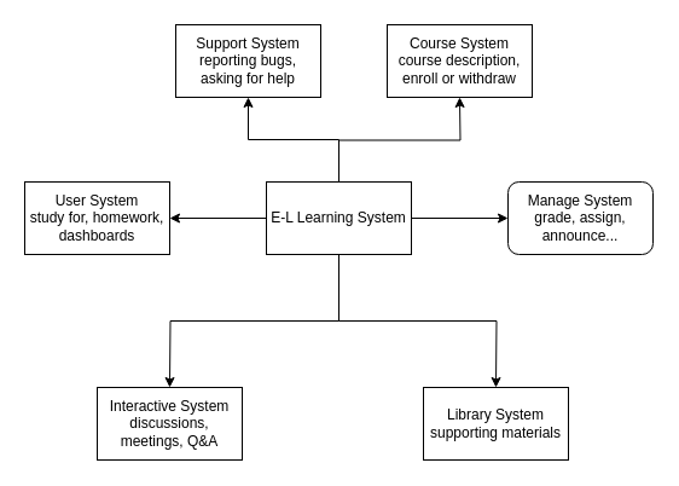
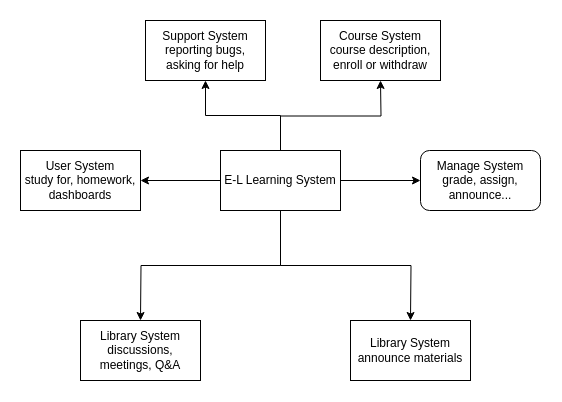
  <mxCell id="0" />
  <mxCell id="1" parent="0" />
  <mxCell id="2" value="" style="edgeStyle=orthogonalEdgeStyle;rounded=0;orthogonalLoop=1;jettySize=auto;html=1;" edge="1" parent="1" source="7" target="8"><mxGeometry relative="1" as="geometry" /></mxCell>
  <mxCell id="3" value="" style="edgeStyle=orthogonalEdgeStyle;rounded=0;orthogonalLoop=1;jettySize=auto;html=1;" edge="1" parent="1" source="7" target="9"><mxGeometry relative="1" as="geometry" /></mxCell>
  <mxCell id="4" value="" style="edgeStyle=orthogonalEdgeStyle;rounded=0;orthogonalLoop=1;jettySize=auto;html=1;" edge="1" parent="1" source="7" target="10"><mxGeometry relative="1" as="geometry" /></mxCell>
  <mxCell id="5" style="edgeStyle=orthogonalEdgeStyle;rounded=0;orthogonalLoop=1;jettySize=auto;html=1;exitX=0.5;exitY=1;exitDx=0;exitDy=0;" edge="1" parent="1" source="7"><mxGeometry relative="1" as="geometry"><mxPoint x="140" y="320" as="targetPoint" /></mxGeometry></mxCell>
  <mxCell id="6" style="edgeStyle=orthogonalEdgeStyle;rounded=0;orthogonalLoop=1;jettySize=auto;html=1;exitX=0.5;exitY=1;exitDx=0;exitDy=0;" edge="1" parent="1" source="7"><mxGeometry relative="1" as="geometry"><mxPoint x="410" y="320" as="targetPoint" /></mxGeometry></mxCell>
  <mxCell id="7" value="E-L learning system" style="rounded=0;whiteSpace=wrap;html=1;" vertex="1" parent="1"><mxGeometry x="220" y="150" width="120" height="60" as="geometry" /></mxCell>
  <mxCell id="8" value="Manage System&lt;div&gt;grade, assign, announce...&lt;/div&gt;" style="whiteSpace=wrap;html=1;rounded=1;" vertex="1" parent="1"><mxGeometry x="420" y="150" width="120" height="60" as="geometry" /></mxCell>
  <mxCell id="9" value="User System&lt;div&gt;study for, homework, dashboards&lt;/div&gt;" style="rounded=0;whiteSpace=wrap;html=1;" vertex="1" parent="1"><mxGeometry x="20" y="150" width="120" height="60" as="geometry" /></mxCell>
  <mxCell id="10" value="&lt;div&gt;&lt;span style=&quot;background-color: initial;&quot;&gt;Support System&lt;/span&gt;&lt;br&gt;&lt;/div&gt;&lt;div&gt;&lt;span style=&quot;background-color: initial;&quot;&gt;reporting bugs, asking for help&lt;/span&gt;&lt;/div&gt;" style="rounded=0;whiteSpace=wrap;html=1;" vertex="1" parent="1"><mxGeometry x="145" y="20" width="120" height="60" as="geometry" /></mxCell>
- <mxCell id="11" value="Interactive System&lt;div&gt;discussions, meetings, Q&amp;amp;A&lt;/div&gt;" style="rounded=0;whiteSpace=wrap;html=1;" vertex="1" parent="1"><mxGeometry x="80" y="320" width="120" height="60" as="geometry" /></mxCell>
+ <mxCell id="11" value="Library System&lt;div&gt;discussions, meetings, Q&amp;amp;A&lt;/div&gt;" style="rounded=0;whiteSpace=wrap;html=1;" vertex="1" parent="1"><mxGeometry x="80" y="320" width="120" height="60" as="geometry" /></mxCell>
  <mxCell id="12" value="" style="rounded=0;whiteSpace=wrap;html=1;" vertex="1" parent="1"><mxGeometry x="220" y="150" width="120" height="60" as="geometry" /></mxCell>
  <mxCell id="13" style="edgeStyle=orthogonalEdgeStyle;rounded=0;orthogonalLoop=1;jettySize=auto;html=1;exitX=0.5;exitY=0;exitDx=0;exitDy=0;" edge="1" parent="1" source="14"><mxGeometry relative="1" as="geometry"><mxPoint x="380" y="80" as="targetPoint" /></mxGeometry></mxCell>
  <mxCell id="14" value="E-L Learning System" style="rounded=0;whiteSpace=wrap;html=1;" vertex="1" parent="1"><mxGeometry x="220" y="150" width="120" height="60" as="geometry" /></mxCell>
- <mxCell id="15" value="Library System&lt;div&gt;supporting materials&lt;/div&gt;" style="rounded=0;whiteSpace=wrap;html=1;" vertex="1" parent="1"><mxGeometry x="350" y="320" width="120" height="60" as="geometry" /></mxCell>
+ <mxCell id="15" value="Library System&lt;div&gt;announce materials&lt;/div&gt;" style="rounded=0;whiteSpace=wrap;html=1;" vertex="1" parent="1"><mxGeometry x="350" y="320" width="120" height="60" as="geometry" /></mxCell>
  <mxCell id="16" value="Course System&lt;div&gt;course description, enroll or withdraw&lt;/div&gt;" style="rounded=0;whiteSpace=wrap;html=1;" vertex="1" parent="1"><mxGeometry x="320" y="20" width="120" height="60" as="geometry" /></mxCell>
